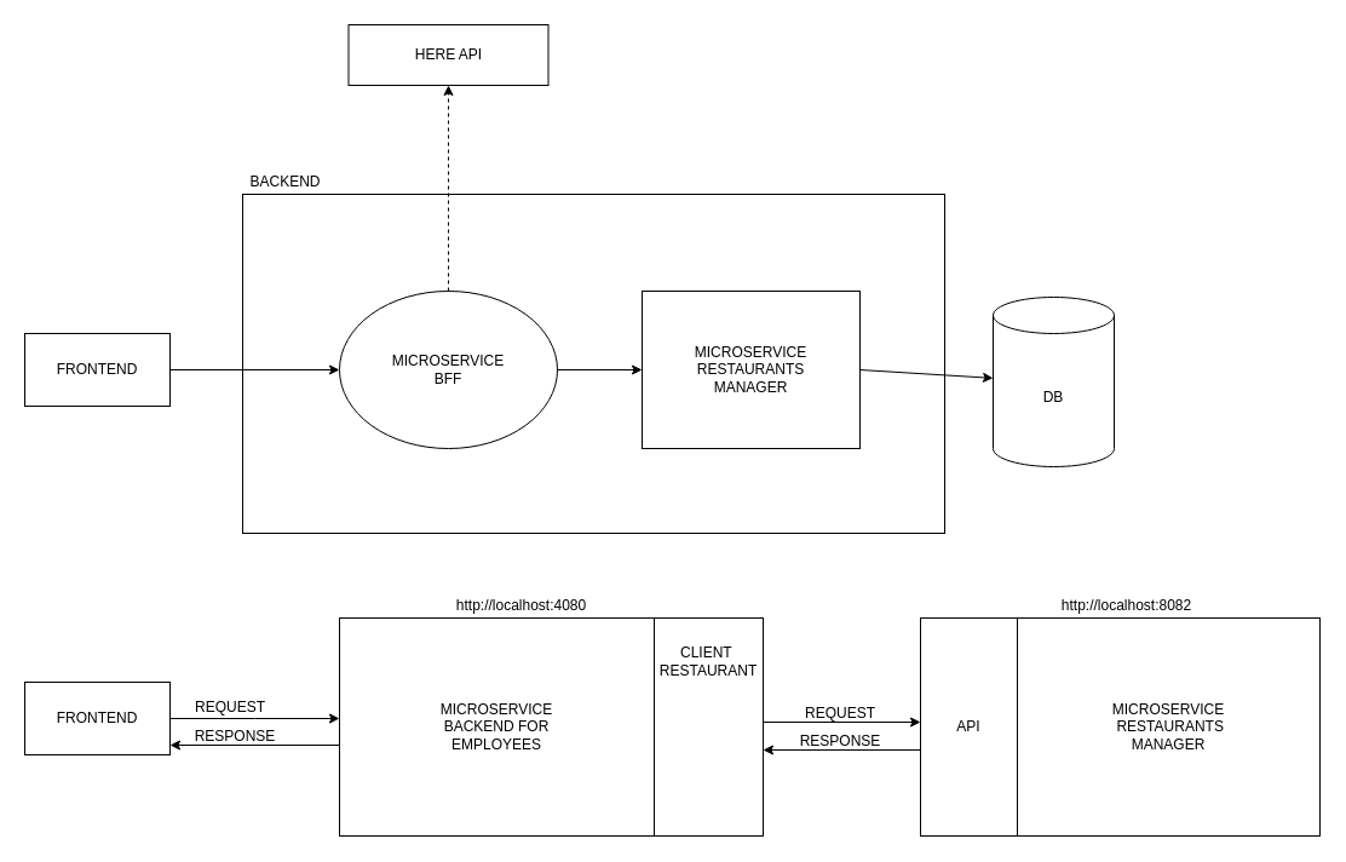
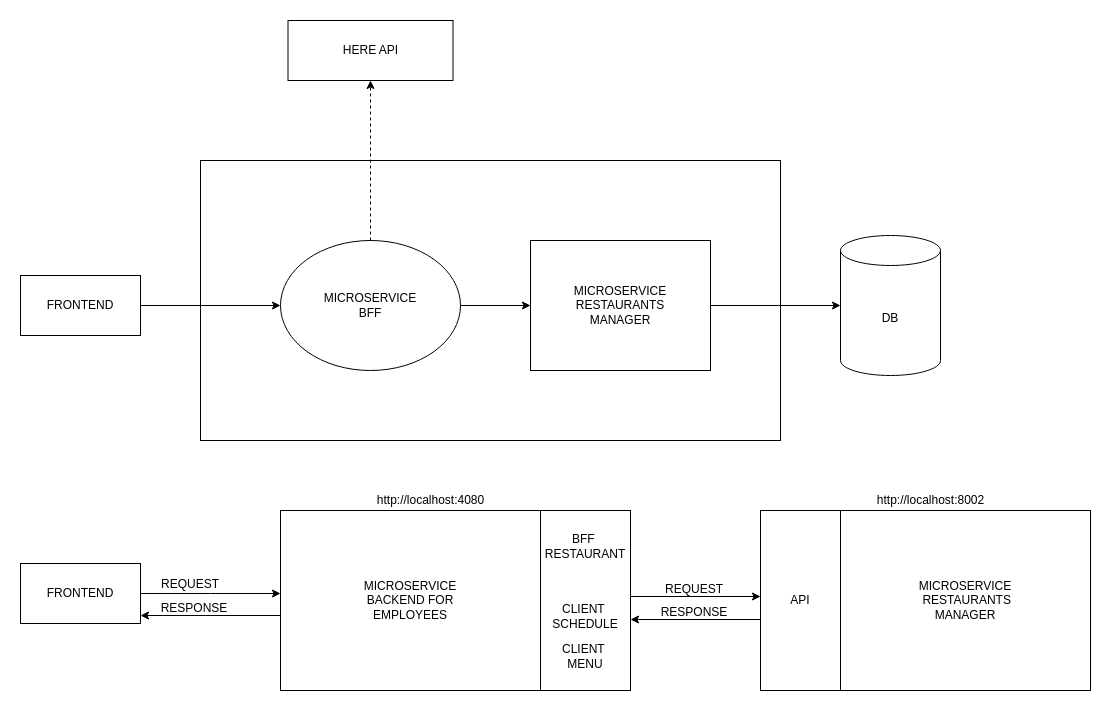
  <mxCell id="0" />
  <mxCell id="1" parent="0" />
  <mxCell id="2" value="" style="rounded=0;whiteSpace=wrap;html=1;" parent="1" vertex="1"><mxGeometry x="760" y="510" width="80" height="180" as="geometry" /></mxCell>
  <mxCell id="3" value="" style="rounded=0;whiteSpace=wrap;html=1;" parent="1" vertex="1"><mxGeometry x="540" y="510" width="90" height="180" as="geometry" /></mxCell>
  <mxCell id="4" value="" style="rounded=0;whiteSpace=wrap;html=1;" parent="1" vertex="1"><mxGeometry x="200" y="160" width="580" height="280" as="geometry" /></mxCell>
  <mxCell id="5" value="FRONTEND" style="rounded=0;whiteSpace=wrap;html=1;" parent="1" vertex="1"><mxGeometry x="20" y="275" width="120" height="60" as="geometry" /></mxCell>
  <mxCell id="6" value="MICROSERVICE &lt;br&gt;BFF" style="ellipse;whiteSpace=wrap;html=1;" parent="1" vertex="1"><mxGeometry x="280" y="240" width="180" height="130" as="geometry" /></mxCell>
  <mxCell id="7" value="MICROSERVICE&lt;br&gt;RESTAURANTS&lt;br&gt;MANAGER" style="rounded=0;whiteSpace=wrap;html=1;" parent="1" vertex="1"><mxGeometry x="530" y="240" width="180" height="130" as="geometry" /></mxCell>
  <mxCell id="8" value="" style="endArrow=classic;html=1;rounded=0;" parent="1" target="6" edge="1"><mxGeometry width="50" height="50" relative="1" as="geometry"><mxPoint x="140" y="305" as="sourcePoint" /><mxPoint x="190" y="260" as="targetPoint" /></mxGeometry></mxCell>
  <mxCell id="9" value="" style="endArrow=classic;html=1;rounded=0;exitX=1;exitY=0.5;exitDx=0;exitDy=0;" parent="1" source="6" target="7" edge="1"><mxGeometry width="50" height="50" relative="1" as="geometry"><mxPoint x="370" y="370" as="sourcePoint" /><mxPoint x="420" y="320" as="targetPoint" /></mxGeometry></mxCell>
- <mxCell id="10" value="HERE API" style="rounded=0;whiteSpace=wrap;html=1;" parent="1" vertex="1"><mxGeometry x="287.5" y="20" width="165" height="50" as="geometry" /></mxCell>
+ <mxCell id="10" value="HERE API" style="rounded=0;whiteSpace=wrap;html=1;" parent="1" vertex="1"><mxGeometry x="287.5" y="20" width="165" height="60" as="geometry" /></mxCell>
  <mxCell id="11" value="" style="endArrow=classic;html=1;rounded=0;exitX=0.5;exitY=0;exitDx=0;exitDy=0;entryX=0.5;entryY=1;entryDx=0;entryDy=0;dashed=1;" parent="1" source="6" target="10" edge="1"><mxGeometry width="50" height="50" relative="1" as="geometry"><mxPoint x="370" y="360" as="sourcePoint" /><mxPoint x="420" y="310" as="targetPoint" /></mxGeometry></mxCell>
- <mxCell id="12" value="DB" style="shape=cylinder3;whiteSpace=wrap;html=1;boundedLbl=1;backgroundOutline=1;size=15;" parent="1" vertex="1"><mxGeometry x="820" y="245" width="100" height="140" as="geometry" /></mxCell>
+ <mxCell id="12" value="DB" style="shape=cylinder3;whiteSpace=wrap;html=1;boundedLbl=1;backgroundOutline=1;size=15;" parent="1" vertex="1"><mxGeometry x="840" y="235" width="100" height="140" as="geometry" /></mxCell>
  <mxCell id="13" value="" style="endArrow=classic;html=1;rounded=0;exitX=1;exitY=0.5;exitDx=0;exitDy=0;" parent="1" source="7" target="12" edge="1"><mxGeometry width="50" height="50" relative="1" as="geometry"><mxPoint x="710" y="340" as="sourcePoint" /><mxPoint x="760" y="290" as="targetPoint" /></mxGeometry></mxCell>
- <mxCell id="14" value="BACKEND" style="text;html=1;align=center;verticalAlign=middle;resizable=0;points=[];autosize=1;strokeColor=none;fillColor=none;" parent="1" vertex="1"><mxGeometry x="200" y="140" width="70" height="20" as="geometry" /></mxCell>
  <mxCell id="15" value="FRONTEND" style="rounded=0;whiteSpace=wrap;html=1;" parent="1" vertex="1"><mxGeometry x="20" y="563" width="120" height="60" as="geometry" /></mxCell>
  <mxCell id="16" value="" style="endArrow=classic;html=1;rounded=0;strokeColor=default;labelBackgroundColor=default;fontColor=default;" parent="1" edge="1"><mxGeometry width="50" height="50" relative="1" as="geometry"><mxPoint x="140" y="593" as="sourcePoint" /><mxPoint x="280" y="593" as="targetPoint" /><Array as="points"><mxPoint x="210" y="593" /></Array></mxGeometry></mxCell>
  <mxCell id="17" value="MICROSERVICE &lt;br&gt;BACKEND FOR&lt;br&gt;EMPLOYEES" style="rounded=0;whiteSpace=wrap;html=1;" parent="1" vertex="1"><mxGeometry x="280" y="510" width="260" height="180" as="geometry" /></mxCell>
  <mxCell id="18" value="MICROSERVICE&lt;br&gt;&amp;nbsp;RESTAURANTS&lt;br&gt;MANAGER" style="rounded=0;whiteSpace=wrap;html=1;" parent="1" vertex="1"><mxGeometry x="840" y="510" width="250" height="180" as="geometry" /></mxCell>
  <mxCell id="19" value="" style="endArrow=classic;html=1;rounded=0;entryX=1;entryY=0.5;entryDx=0;entryDy=0;strokeColor=default;labelBackgroundColor=default;fontColor=default;" parent="1" edge="1"><mxGeometry width="50" height="50" relative="1" as="geometry"><mxPoint x="280" y="615" as="sourcePoint" /><mxPoint x="140" y="615" as="targetPoint" /></mxGeometry></mxCell>
  <mxCell id="20" value="REQUEST" style="text;html=1;strokeColor=none;fillColor=none;align=center;verticalAlign=middle;whiteSpace=wrap;rounded=0;fontColor=default;" parent="1" vertex="1"><mxGeometry x="160" y="569" width="60" height="30" as="geometry" /></mxCell>
  <mxCell id="21" value="RESPONSE" style="text;html=1;strokeColor=none;fillColor=none;align=center;verticalAlign=middle;whiteSpace=wrap;rounded=0;fontColor=default;" parent="1" vertex="1"><mxGeometry x="164" y="593" width="60" height="30" as="geometry" /></mxCell>
  <mxCell id="22" value="" style="endArrow=classic;html=1;rounded=0;exitX=1;exitY=0.5;exitDx=0;exitDy=0;entryX=0;entryY=0.5;entryDx=0;entryDy=0;strokeColor=default;labelBackgroundColor=default;fontColor=default;" parent="1" edge="1"><mxGeometry width="50" height="50" relative="1" as="geometry"><mxPoint x="630" y="596" as="sourcePoint" /><mxPoint x="760" y="596" as="targetPoint" /><Array as="points" /></mxGeometry></mxCell>
- <mxCell id="23" value="CLIENT&amp;nbsp; RESTAURANT" style="text;html=1;strokeColor=none;fillColor=none;align=center;verticalAlign=middle;whiteSpace=wrap;rounded=0;" parent="1" vertex="1"><mxGeometry x="555" y="531" width="60" height="30" as="geometry" /></mxCell>
+ <mxCell id="23" value="BFF&amp;nbsp; RESTAURANT" style="text;html=1;strokeColor=none;fillColor=none;align=center;verticalAlign=middle;whiteSpace=wrap;rounded=0;" parent="1" vertex="1"><mxGeometry x="555" y="531" width="60" height="30" as="geometry" /></mxCell>
  <mxCell id="24" value="API" style="text;html=1;strokeColor=none;fillColor=none;align=center;verticalAlign=middle;whiteSpace=wrap;rounded=0;fontColor=default;" parent="1" vertex="1"><mxGeometry x="770" y="585" width="60" height="30" as="geometry" /></mxCell>
- <mxCell id="27" value="http://localhost:8082" style="text;html=1;align=center;verticalAlign=middle;resizable=0;points=[];autosize=1;strokeColor=none;fillColor=none;" parent="1" vertex="1"><mxGeometry x="870" y="490" width="120" height="20" as="geometry" /></mxCell>
+ <mxCell id="25" value="CLIENT&amp;nbsp; SCHEDULE" style="text;html=1;strokeColor=none;fillColor=none;align=center;verticalAlign=middle;whiteSpace=wrap;rounded=0;" parent="1" vertex="1"><mxGeometry x="555" y="601" width="60" height="30" as="geometry" /></mxCell>
+ <mxCell id="26" value="CLIENT&amp;nbsp; MENU" style="text;html=1;strokeColor=none;fillColor=none;align=center;verticalAlign=middle;whiteSpace=wrap;rounded=0;" parent="1" vertex="1"><mxGeometry x="555" y="641" width="60" height="30" as="geometry" /></mxCell>
+ <mxCell id="27" value="http://localhost:8002" style="text;html=1;align=center;verticalAlign=middle;resizable=0;points=[];autosize=1;strokeColor=none;fillColor=none;" parent="1" vertex="1"><mxGeometry x="870" y="490" width="120" height="20" as="geometry" /></mxCell>
  <mxCell id="28" value="http://localhost:4080" style="text;html=1;align=center;verticalAlign=middle;resizable=0;points=[];autosize=1;strokeColor=none;fillColor=none;" parent="1" vertex="1"><mxGeometry x="370" y="490" width="120" height="20" as="geometry" /></mxCell>
  <mxCell id="29" value="" style="endArrow=classic;html=1;rounded=0;entryX=1;entryY=0.5;entryDx=0;entryDy=0;strokeColor=default;labelBackgroundColor=default;fontColor=default;" edge="1" parent="1"><mxGeometry width="50" height="50" relative="1" as="geometry"><mxPoint x="760" y="619" as="sourcePoint" /><mxPoint x="630" y="619" as="targetPoint" /></mxGeometry></mxCell>
  <mxCell id="30" value="REQUEST" style="text;html=1;strokeColor=none;fillColor=none;align=center;verticalAlign=middle;whiteSpace=wrap;rounded=0;fontColor=default;" vertex="1" parent="1"><mxGeometry x="664" y="574" width="60" height="30" as="geometry" /></mxCell>
  <mxCell id="31" value="RESPONSE" style="text;html=1;strokeColor=none;fillColor=none;align=center;verticalAlign=middle;whiteSpace=wrap;rounded=0;fontColor=default;" vertex="1" parent="1"><mxGeometry x="664" y="597" width="60" height="30" as="geometry" /></mxCell>
